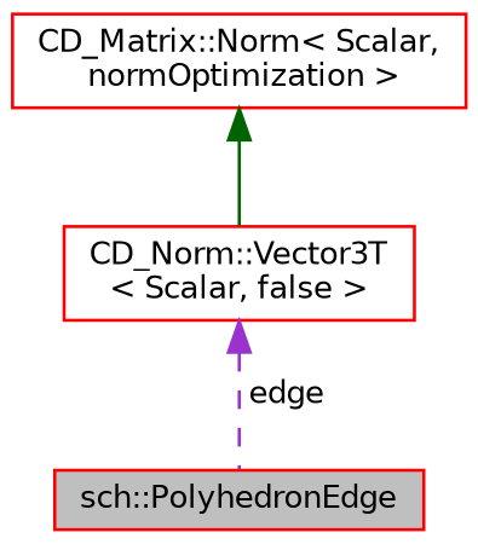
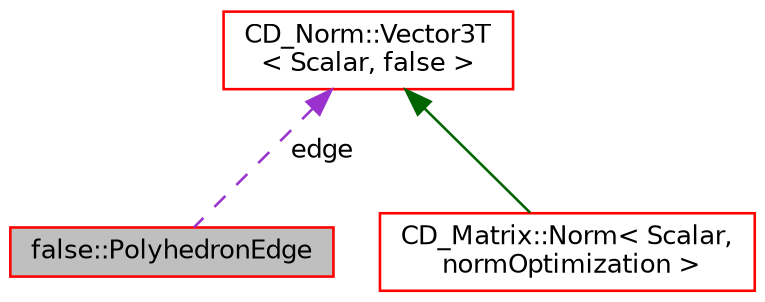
  digraph {
    node [color=red fillcolor=white fontname=Helvetica fontsize=10 shape=record style=filled]
    edge [dir=back fontname=Helvetica fontsize=10 labelfontname=Helvetica labelfontsize=10]
-   n1 [fillcolor=grey75 fontcolor=black height=0.2 label="sch::PolyhedronEdge" width=0.4]
+   n1 [fillcolor=grey75 fontcolor=black height=0.2 label="false::PolyhedronEdge" width=0.4]
    n2 [height=0.2 label="CD_Norm::Vector3T\l\< Scalar, false \>" width=0.4]
    n3 [height=0.2 label="CD_Matrix::Norm\< Scalar,\l normOptimization \>" width=0.4]
    n2 -> n1 [color=darkorchid3 label=" edge" style=dashed]
-   n3 -> n2 [color=darkgreen style=solid]
+   n2 -> n3 [color=darkgreen style=solid]
  }
